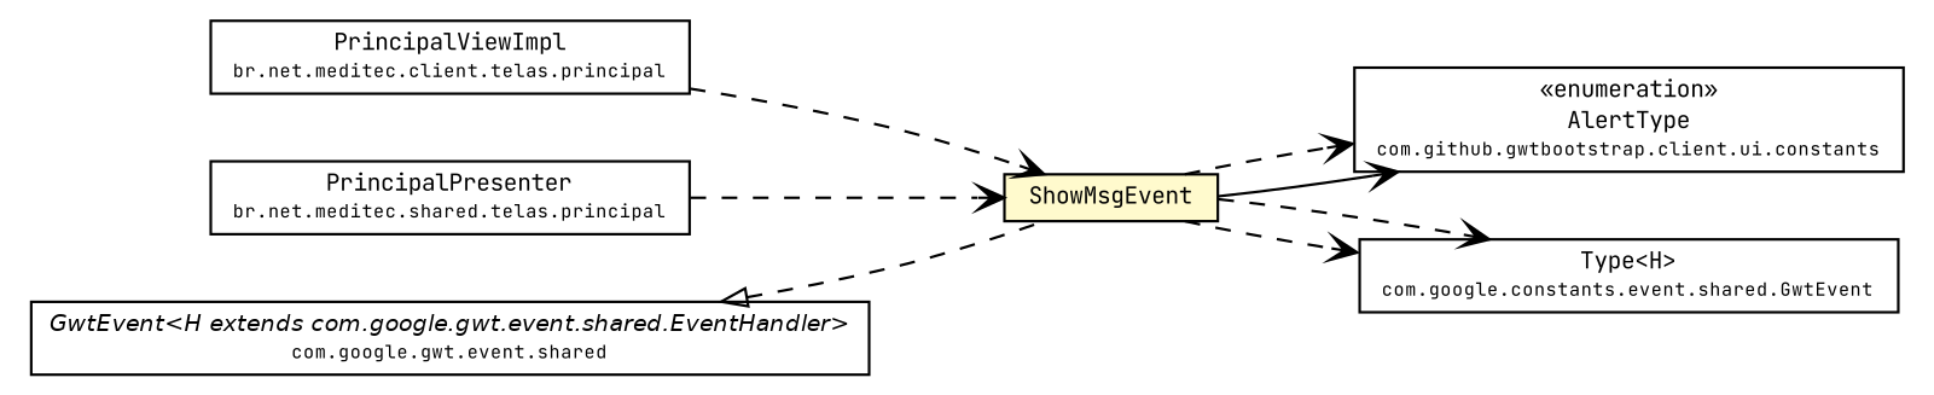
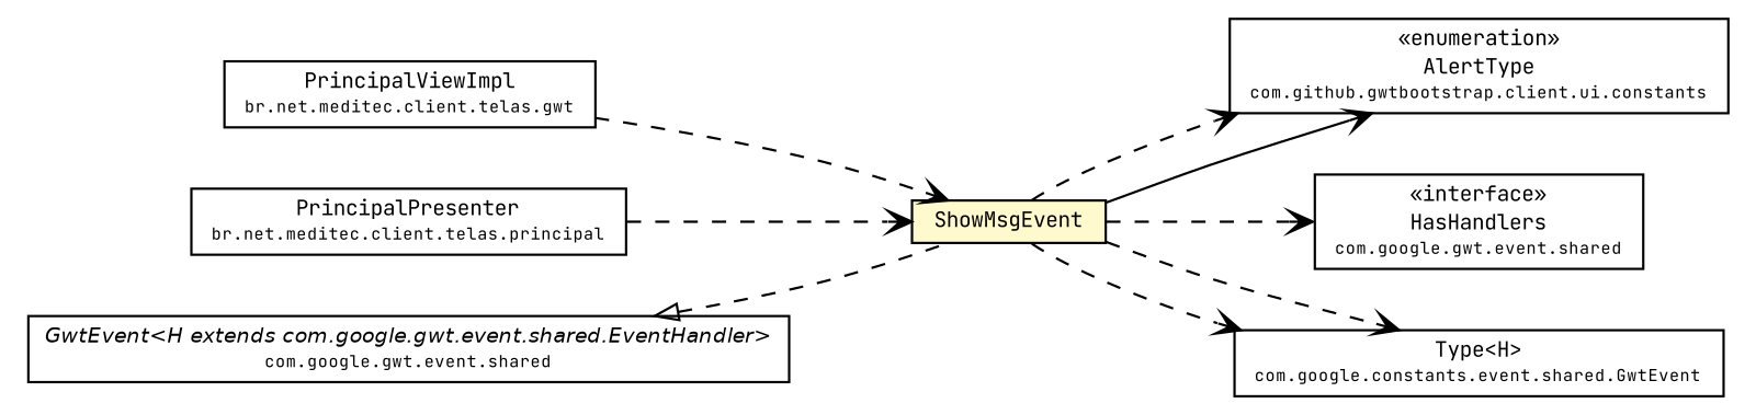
  digraph {
    fontname="JetBrains Mono"
    rankdir=LR
    node [fontcolor=black fontname="JetBrains Mono" fontsize=9.0 shape=plaintext]
    edge [arrowhead=open color=black fontcolor=black fontname="JetBrains Mono" fontsize=10.0 headport=p labelfontname=Helvetica labelfontsize=10 tailport=p style=dashed]
    n1 [label=<<table border="0" cellborder="1" cellspacing="0" cellpadding="2" port="p" bgcolor="lemonChiffon" href="./ShowMsgEvent.html"> 		<tr><td><table border="0" cellspacing="0" cellpadding="1"> 			<tr><td> ShowMsgEvent </td></tr> 		</table></td></tr> 		</table>>]
    n2 [label=<<table border="0" cellborder="1" cellspacing="0" cellpadding="2" port="p" href="http://java.sun.com/j2se/1.4.2/docs/api/com/github/gwtbootstrap/client/ui/constants/AlertType.html"> 		<tr><td><table border="0" cellspacing="0" cellpadding="1"> 			<tr><td> &laquo;enumeration&raquo; </td></tr> 			<tr><td> AlertType </td></tr> 			<tr><td><font point-size="7.0"> com.github.gwtbootstrap.client.ui.constants </font></td></tr> 		</table></td></tr> 		</table>>]
+   n3 [label=<<table border="0" cellborder="1" cellspacing="0" cellpadding="2" port="p" href="http://java.sun.com/j2se/1.4.2/docs/api/com/google/gwt/event/shared/HasHandlers.html"> 		<tr><td><table border="0" cellspacing="0" cellpadding="1"> 			<tr><td> &laquo;interface&raquo; </td></tr> 			<tr><td> HasHandlers </td></tr> 			<tr><td><font point-size="7.0"> com.google.gwt.event.shared </font></td></tr> 		</table></td></tr> 		</table>>]
    n4 [label=<<table border="0" cellborder="1" cellspacing="0" cellpadding="2" port="p" href="http://java.sun.com/j2se/1.4.2/docs/api/com/google/gwt/event/shared/GwtEvent/Type.html"> 		<tr><td><table border="0" cellspacing="0" cellpadding="1"> 			<tr><td> Type&lt;H&gt; </td></tr> 			<tr><td><font point-size="7.0"> com.google.constants.event.shared.GwtEvent </font></td></tr> 		</table></td></tr> 		</table>>]
-   n5 [label=<<table border="0" cellborder="1" cellspacing="0" cellpadding="2" port="p" href="../telas/principal/PrincipalViewImpl.html"> 		<tr><td><table border="0" cellspacing="0" cellpadding="1"> 			<tr><td> PrincipalViewImpl </td></tr> 			<tr><td><font point-size="7.0"> br.net.meditec.client.telas.principal </font></td></tr> 		</table></td></tr> 		</table>>]
-   n6 [label=<<table border="0" cellborder="1" cellspacing="0" cellpadding="2" port="p" href="../telas/principal/PrincipalPresenter.html"> 		<tr><td><table border="0" cellspacing="0" cellpadding="1"> 			<tr><td> PrincipalPresenter </td></tr> 			<tr><td><font point-size="7.0"> br.net.meditec.shared.telas.principal </font></td></tr> 		</table></td></tr> 		</table>>]
+   n5 [label=<<table border="0" cellborder="1" cellspacing="0" cellpadding="2" port="p" href="../telas/principal/PrincipalViewImpl.html"> 		<tr><td><table border="0" cellspacing="0" cellpadding="1"> 			<tr><td> PrincipalViewImpl </td></tr> 			<tr><td><font point-size="7.0"> br.net.meditec.client.telas.gwt </font></td></tr> 		</table></td></tr> 		</table>>]
+   n6 [label=<<table border="0" cellborder="1" cellspacing="0" cellpadding="2" port="p" href="../telas/principal/PrincipalPresenter.html"> 		<tr><td><table border="0" cellspacing="0" cellpadding="1"> 			<tr><td> PrincipalPresenter </td></tr> 			<tr><td><font point-size="7.0"> br.net.meditec.client.telas.principal </font></td></tr> 		</table></td></tr> 		</table>>]
    n7 [label=<<table border="0" cellborder="1" cellspacing="0" cellpadding="2" port="p" href="http://java.sun.com/j2se/1.4.2/docs/api/com/google/gwt/event/shared/GwtEvent.html"> 		<tr><td><table border="0" cellspacing="0" cellpadding="1"> 			<tr><td><font face="Helvetica-Oblique"> GwtEvent&lt;H extends com.google.gwt.event.shared.EventHandler&gt; </font></td></tr> 			<tr><td><font point-size="7.0"> com.google.gwt.event.shared </font></td></tr> 		</table></td></tr> 		</table>>]
    n1 -> n2 [style=""]
    n1 -> n2
+   n1 -> n3
    n1 -> n4
    n1 -> n4
    n5 -> n1
    n6 -> n1
    n7 -> n1 [arrowtail=empty dir=back fontsize=10 arrowhead="" color="" fontcolor=""]
  }
